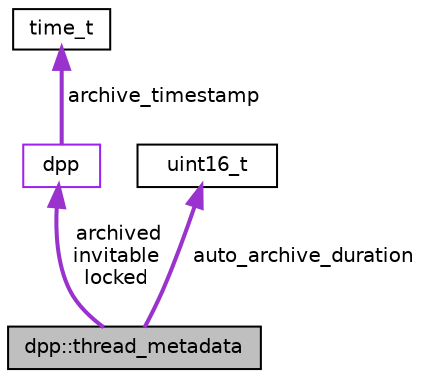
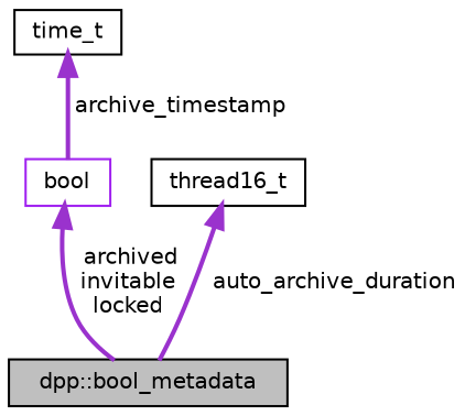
  digraph {
    node [color=black fontname=Helvetica fontsize=10 shape=record]
    edge [color=darkorchid3 dir=back fontname=Helvetica fontsize=10 labelfontname=Helvetica labelfontsize=10 style=bold]
-   n1 [fillcolor=grey75 fontcolor=black height=0.2 label="dpp::thread_metadata" style=filled width=0.4]
-   n2 [color=purple height=0.2 label=dpp width=0.4]
+   n1 [fillcolor=grey75 fontcolor=black height=0.2 label="dpp::bool_metadata" style=filled width=0.4]
+   n2 [color=purple height=0.2 label=bool width=0.4]
    n3 [height=0.2 label=time_t width=0.4]
-   n4 [height=0.2 label=uint16_t width=0.4]
+   n4 [height=0.2 label=thread16_t width=0.4]
    n2 -> n1 [label=" archived\ninvitable\nlocked"]
    n3 -> n2 [label=" archive_timestamp"]
    n4 -> n1 [label=" auto_archive_duration"]
  }
